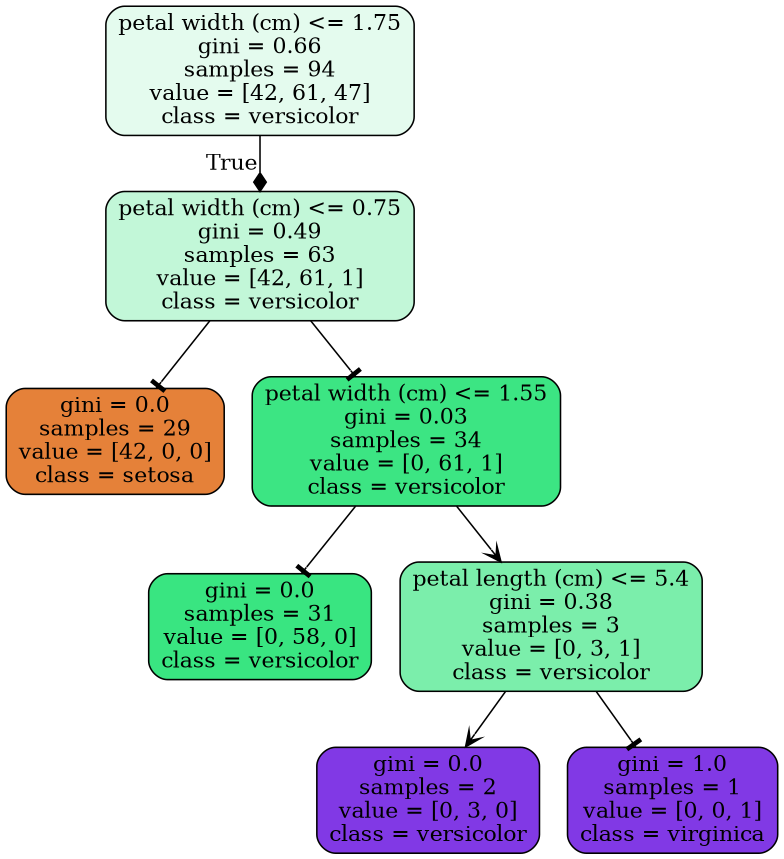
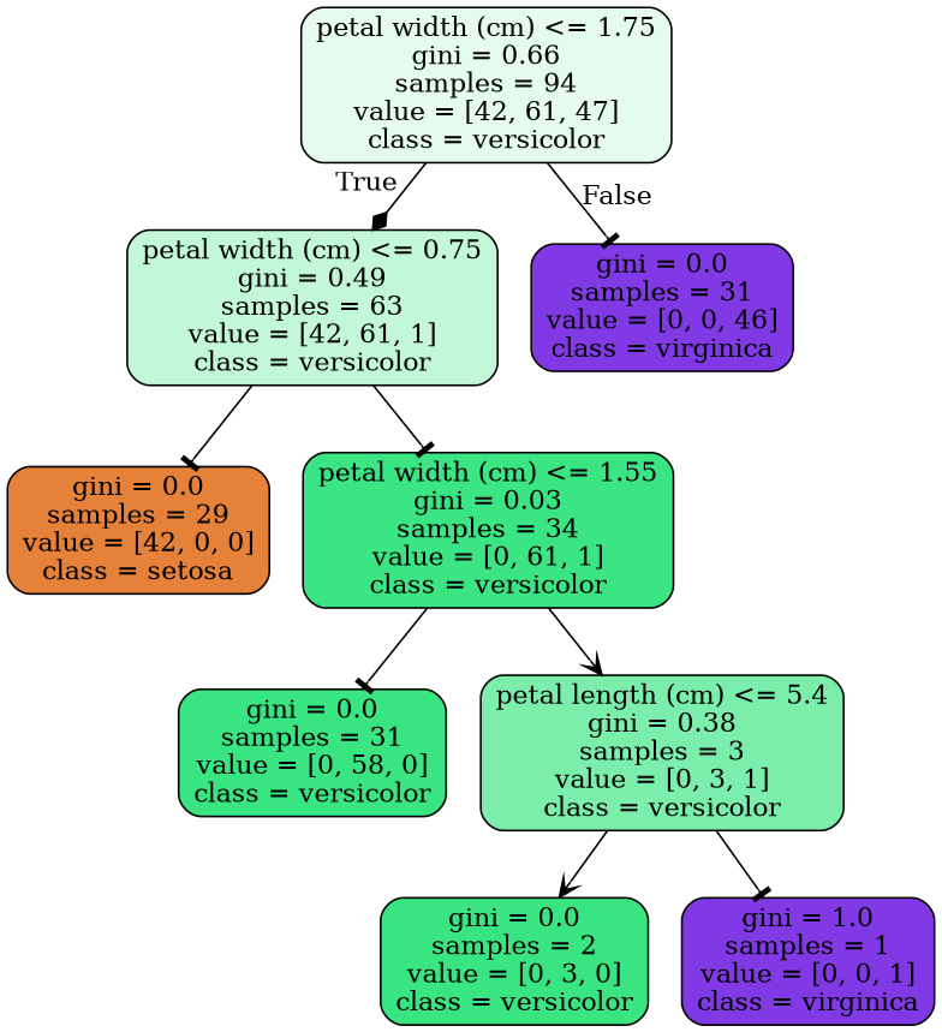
  digraph {
    fontname="DejaVu Serif"
    node [color=black fillcolor="#8139e5" fontname="DejaVu Serif" shape=box style="filled, rounded"]
    edge [arrowhead=tee fontname="DejaVu Serif"]
    n1 [fillcolor="#e4fbee" label="petal width (cm) <= 1.75\ngini = 0.66\nsamples = 94\nvalue = [42, 61, 47]\nclass = versicolor"]
    n2 [fillcolor="#c2f7d8" label="petal width (cm) <= 0.75\ngini = 0.49\nsamples = 63\nvalue = [42, 61, 1]\nclass = versicolor"]
+   n3 [label="gini = 0.0\nsamples = 31\nvalue = [0, 0, 46]\nclass = virginica"]
    n4 [fillcolor="#e58139" label="gini = 0.0\nsamples = 29\nvalue = [42, 0, 0]\nclass = setosa"]
    n5 [fillcolor="#3ce583" label="petal width (cm) <= 1.55\ngini = 0.03\nsamples = 34\nvalue = [0, 61, 1]\nclass = versicolor"]
    n6 [fillcolor="#39e581" label="gini = 0.0\nsamples = 31\nvalue = [0, 58, 0]\nclass = versicolor"]
    n7 [fillcolor="#7beeab" label="petal length (cm) <= 5.4\ngini = 0.38\nsamples = 3\nvalue = [0, 3, 1]\nclass = versicolor"]
-   n8 [label="gini = 0.0\nsamples = 2\nvalue = [0, 3, 0]\nclass = versicolor"]
+   n8 [fillcolor="#39e581" label="gini = 0.0\nsamples = 2\nvalue = [0, 3, 0]\nclass = versicolor"]
    n9 [label="gini = 1.0\nsamples = 1\nvalue = [0, 0, 1]\nclass = virginica"]
    n1 -> n2 [arrowhead=diamond headlabel=True labelangle=45 labeldistance=2.5]
+   n1 -> n3 [headlabel=False labelangle=-45 labeldistance=2.5]
    n2 -> n4
    n2 -> n5
    n5 -> n6
    n5 -> n7 [arrowhead=vee]
    n7 -> n8 [arrowhead=vee]
    n7 -> n9
  }
